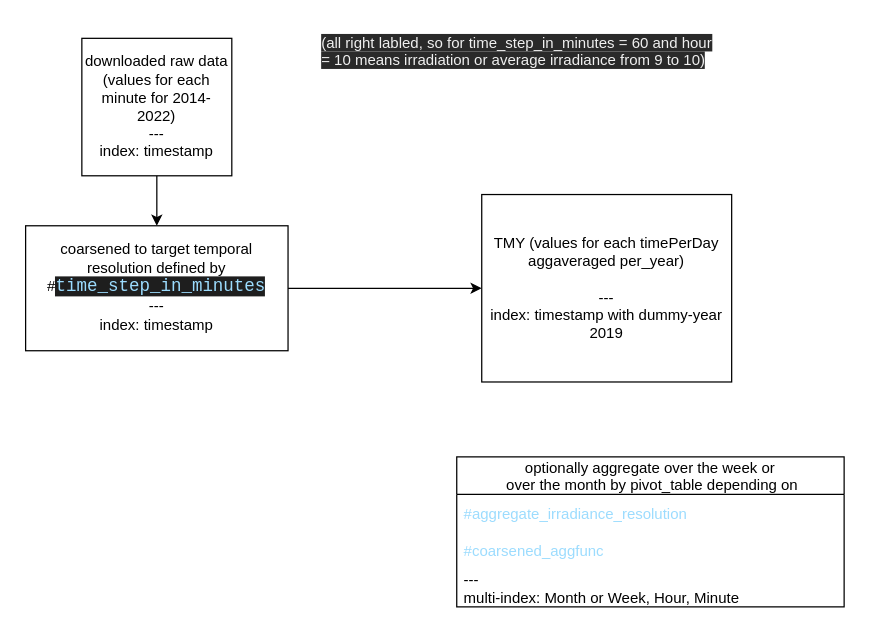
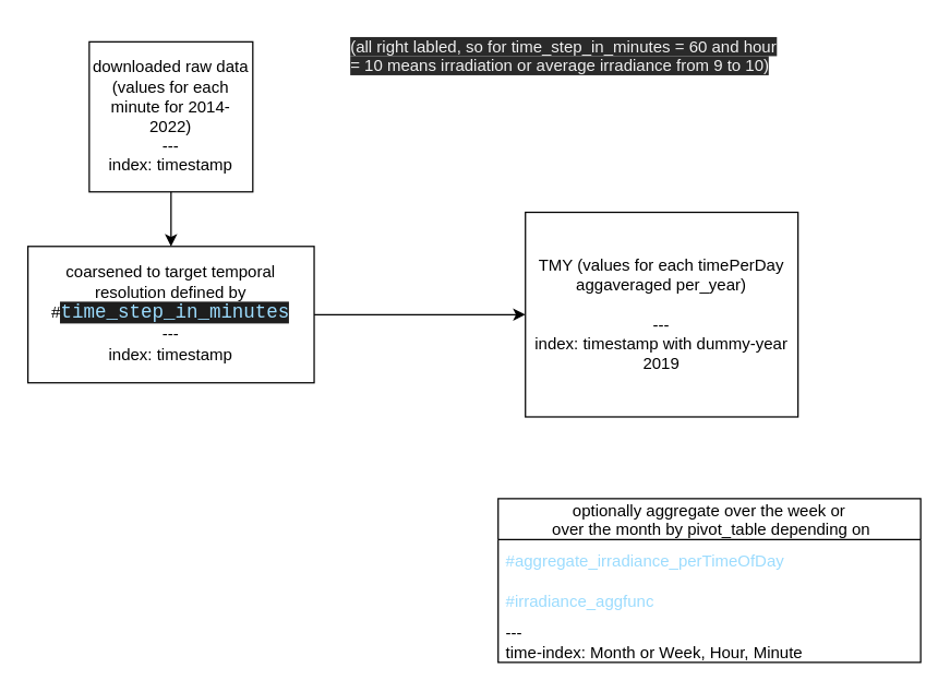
  <mxCell id="0" />
  <mxCell id="1" parent="0" />
  <mxCell id="2" value="" style="edgeStyle=none;html=1;exitX=1;exitY=0.5;exitDx=0;exitDy=0;" edge="1" parent="1" source="6" target="5"><mxGeometry relative="1" as="geometry" /></mxCell>
  <mxCell id="3" value="" style="edgeStyle=none;html=1;" edge="1" parent="1" source="4" target="6"><mxGeometry relative="1" as="geometry" /></mxCell>
  <mxCell id="4" value="downloaded raw data (values for each minute for 2014-2022)&lt;br&gt;---&lt;br&gt;index: timestamp" style="whiteSpace=wrap;html=1;" vertex="1" parent="1"><mxGeometry x="65" y="30" width="120" height="110" as="geometry" /></mxCell>
  <mxCell id="5" value="TMY (values for each timePerDay aggaveraged per_year)&lt;br&gt;&lt;br&gt;---&lt;br&gt;index: timestamp with dummy-year 2019" style="whiteSpace=wrap;html=1;" vertex="1" parent="1"><mxGeometry x="385" y="155" width="200" height="150" as="geometry" /></mxCell>
  <mxCell id="6" value="coarsened to target temporal resolution defined by&lt;br&gt;#&lt;span style=&quot;color: rgb(156 , 220 , 254) ; background-color: rgb(30 , 30 , 30) ; font-family: &amp;#34;consolas&amp;#34; , &amp;#34;courier new&amp;#34; , monospace ; font-size: 14px&quot;&gt;time_step_in_minutes&lt;br&gt;&lt;/span&gt;---&lt;br&gt;index: timestamp&lt;span style=&quot;color: rgb(156 , 220 , 254) ; background-color: rgb(30 , 30 , 30) ; font-family: &amp;#34;consolas&amp;#34; , &amp;#34;courier new&amp;#34; , monospace ; font-size: 14px&quot;&gt;&lt;br&gt;&lt;/span&gt;" style="whiteSpace=wrap;html=1;" vertex="1" parent="1"><mxGeometry x="20" y="180" width="210" height="100" as="geometry" /></mxCell>
  <mxCell id="7" value="optionally aggregate over the week or&#10; over the month by pivot_table depending on" style="swimlane;fontStyle=0;childLayout=stackLayout;horizontal=1;startSize=30;horizontalStack=0;resizeParent=1;resizeParentMax=0;resizeLast=0;collapsible=1;marginBottom=0;" vertex="1" parent="1"><mxGeometry x="365" y="365" width="310" height="120" as="geometry" /></mxCell>
- <mxCell id="8" value="#aggregate_irradiance_resolution" style="text;strokeColor=none;fillColor=none;align=left;verticalAlign=middle;spacingLeft=4;spacingRight=4;overflow=hidden;points=[[0,0.5],[1,0.5]];portConstraint=eastwest;rotatable=0;fontColor=#9CDCFE;" vertex="1" parent="7"><mxGeometry y="30" width="310" height="30" as="geometry" /></mxCell>
- <mxCell id="9" value="#coarsened_aggfunc" style="text;strokeColor=none;fillColor=none;align=left;verticalAlign=middle;spacingLeft=4;spacingRight=4;overflow=hidden;points=[[0,0.5],[1,0.5]];portConstraint=eastwest;rotatable=0;fontColor=#9CDCFE;" vertex="1" parent="7"><mxGeometry y="60" width="310" height="30" as="geometry" /></mxCell>
- <mxCell id="10" value="---&#10;multi-index: Month or Week, Hour, Minute " style="text;strokeColor=none;fillColor=none;align=left;verticalAlign=middle;spacingLeft=4;spacingRight=4;overflow=hidden;points=[[0,0.5],[1,0.5]];portConstraint=eastwest;rotatable=0;" vertex="1" parent="7"><mxGeometry y="90" width="310" height="30" as="geometry" /></mxCell>
+ <mxCell id="8" value="#aggregate_irradiance_perTimeOfDay" style="text;strokeColor=none;fillColor=none;align=left;verticalAlign=middle;spacingLeft=4;spacingRight=4;overflow=hidden;points=[[0,0.5],[1,0.5]];portConstraint=eastwest;rotatable=0;fontColor=#9CDCFE;" vertex="1" parent="7"><mxGeometry y="30" width="310" height="30" as="geometry" /></mxCell>
+ <mxCell id="9" value="#irradiance_aggfunc" style="text;strokeColor=none;fillColor=none;align=left;verticalAlign=middle;spacingLeft=4;spacingRight=4;overflow=hidden;points=[[0,0.5],[1,0.5]];portConstraint=eastwest;rotatable=0;fontColor=#9CDCFE;" vertex="1" parent="7"><mxGeometry y="60" width="310" height="30" as="geometry" /></mxCell>
+ <mxCell id="10" value="---&#10;time-index: Month or Week, Hour, Minute " style="text;strokeColor=none;fillColor=none;align=left;verticalAlign=middle;spacingLeft=4;spacingRight=4;overflow=hidden;points=[[0,0.5],[1,0.5]];portConstraint=eastwest;rotatable=0;" vertex="1" parent="7"><mxGeometry y="90" width="310" height="30" as="geometry" /></mxCell>
  <mxCell id="11" value="&lt;span style=&quot;color: rgb(240 , 240 , 240) ; font-family: &amp;#34;helvetica&amp;#34; ; font-size: 12px ; font-style: normal ; font-weight: 400 ; letter-spacing: normal ; text-align: center ; text-indent: 0px ; text-transform: none ; word-spacing: 0px ; background-color: rgb(42 , 42 , 42) ; display: inline ; float: none&quot;&gt;(all right labled, so for time_step_in_minutes = 60 and hour = 10 means irradiation or average irradiance from 9 to 10)&lt;/span&gt;" style="text;whiteSpace=wrap;html=1;fontColor=#9CDCFE;" vertex="1" parent="1"><mxGeometry x="255" y="20" width="320" height="30" as="geometry" /></mxCell>
